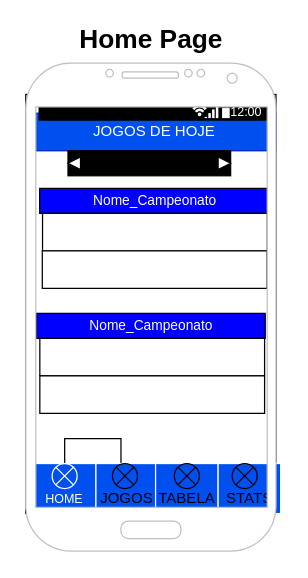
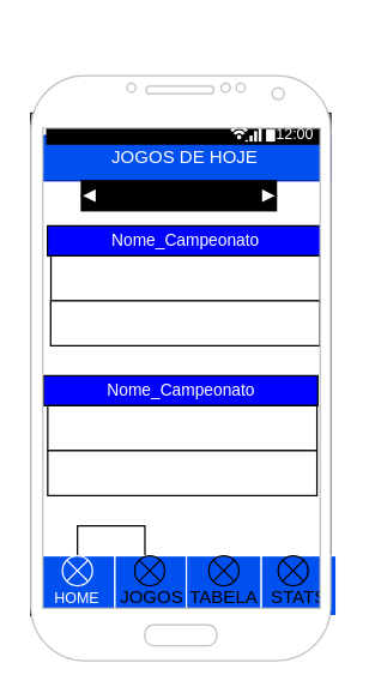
  <mxCell id="0" />
  <mxCell id="1" parent="0" />
  <mxCell id="2" value="" style="rounded=0;whiteSpace=wrap;html=1;labelBackgroundColor=none;fontColor=#f0f0f0;fillColor=#FFFFFF;" vertex="1" parent="1"><mxGeometry y="75" width="200" height="335" as="geometry" x="20" /></mxCell>
  <mxCell id="3" value="JOGOS DE HOJE" style="rounded=0;whiteSpace=wrap;html=1;labelBackgroundColor=none;fillColor=#0050ef;fontColor=#ffffff;strokeColor=#001DBC;" vertex="1" parent="1"><mxGeometry x="26.08" y="90" width="193.92" height="30" as="geometry" /></mxCell>
  <mxCell id="4" value="" style="verticalLabelPosition=bottom;verticalAlign=top;html=1;shape=mxgraph.basic.rect;fillColor2=none;strokeWidth=1;size=20;indent=5;labelBackgroundColor=none;fillColor=#0000FF;" vertex="1" parent="1"><mxGeometry x="28.57" y="250" width="182.86" height="20" as="geometry" /></mxCell>
  <mxCell id="5" value="" style="strokeWidth=1;html=1;shadow=0;dashed=0;shape=mxgraph.android.statusBar;align=center;fillColor=#000000;strokeColor=#ffffff;fontColor=#ffffff;fontSize=10;" vertex="1" parent="1"><mxGeometry x="30.36" y="80" width="183.57" height="15.825" as="geometry" /></mxCell>
- <mxCell id="6" value="&lt;b&gt;&lt;font style=&quot;font-size: 21px&quot;&gt;Home Page&lt;/font&gt;&lt;/b&gt;" style="text;html=1;resizable=0;autosize=1;align=center;verticalAlign=middle;points=[];fillColor=none;strokeColor=none;rounded=0;" vertex="1" parent="1"><mxGeometry x="55" y="20" width="130" height="20" as="geometry" /></mxCell>
  <mxCell id="7" value="" style="verticalLabelPosition=bottom;verticalAlign=top;html=1;shape=mxgraph.basic.rect;fillColor2=none;strokeWidth=1;size=20;indent=5;labelBackgroundColor=#0000FF;fontColor=#000000;fillColor=#0000FF;" vertex="1" parent="1"><mxGeometry x="31.08" y="150" width="182.86" height="20" as="geometry" /></mxCell>
  <mxCell id="8" value="&lt;font style=&quot;font-size: 11px&quot;&gt;Nome_Campeonato&lt;/font&gt;" style="text;html=1;resizable=0;autosize=1;align=center;verticalAlign=middle;points=[];fillColor=none;strokeColor=none;rounded=0;labelBackgroundColor=none;fontColor=#FFFFFF;" vertex="1" parent="1"><mxGeometry x="67.51" y="150" width="110" height="20" as="geometry" /></mxCell>
  <mxCell id="9" value="" style="verticalLabelPosition=bottom;verticalAlign=top;html=1;shape=mxgraph.basic.rect;fillColor2=none;strokeWidth=1;size=20;indent=5;labelBackgroundColor=#ffffff;fontColor=#000000;" vertex="1" parent="1"><mxGeometry x="33.4" y="170" width="179.64" height="30" as="geometry" /></mxCell>
  <mxCell id="10" value="&lt;font style=&quot;font-size: 8px&quot;&gt;Local as Horario&lt;/font&gt;" style="text;html=1;resizable=0;autosize=1;align=center;verticalAlign=middle;points=[];fillColor=none;strokeColor=none;rounded=0;labelBackgroundColor=none;fontColor=#FFFFFF;" vertex="1" parent="1"><mxGeometry x="84.83" y="180" width="70" height="20" as="geometry" /></mxCell>
  <mxCell id="11" value="&lt;font style=&quot;font-size: 11px&quot;&gt;Mandante&lt;br&gt;&lt;/font&gt;" style="text;html=1;resizable=0;autosize=1;align=center;verticalAlign=middle;points=[];fillColor=none;strokeColor=none;rounded=0;labelBackgroundColor=none;fontColor=#FFFFFF;" vertex="1" parent="1"><mxGeometry x="31.44" y="170" width="60" height="20" as="geometry" /></mxCell>
  <mxCell id="12" value="&lt;font style=&quot;font-size: 11px&quot;&gt;Visitante&lt;br&gt;&lt;/font&gt;" style="text;html=1;resizable=0;autosize=1;align=center;verticalAlign=middle;points=[];fillColor=none;strokeColor=none;rounded=0;labelBackgroundColor=none;fontColor=#FFFFFF;" vertex="1" parent="1"><mxGeometry x="155.01" y="170" width="60" height="20" as="geometry" /></mxCell>
  <mxCell id="13" value="&lt;font style=&quot;font-size: 11px&quot;&gt;00 x 00&lt;br&gt;&lt;/font&gt;" style="text;html=1;resizable=0;autosize=1;align=center;verticalAlign=middle;points=[];fillColor=none;strokeColor=none;rounded=0;labelBackgroundColor=none;fontColor=#FFFFFF;" vertex="1" parent="1"><mxGeometry x="98.23" y="170" width="50" height="20" as="geometry" /></mxCell>
  <mxCell id="14" value="Hoje dd/MM" style="rounded=0;whiteSpace=wrap;html=1;labelBackgroundColor=none;fillColor=#000000;" vertex="1" parent="1"><mxGeometry x="53.75" y="120" width="130" height="20" as="geometry" /></mxCell>
  <mxCell id="15" value="" style="triangle;whiteSpace=wrap;html=1;labelBackgroundColor=none;fontColor=#FFFFFF;" vertex="1" parent="1"><mxGeometry x="173.75" y="125" width="10" height="10" as="geometry" /></mxCell>
  <mxCell id="16" value="" style="triangle;whiteSpace=wrap;html=1;labelBackgroundColor=none;fontColor=#FFFFFF;rotation=-180;" vertex="1" parent="1"><mxGeometry x="53.75" y="125" width="10" height="10" as="geometry" /></mxCell>
  <mxCell id="17" value="" style="verticalLabelPosition=bottom;verticalAlign=top;html=1;shape=mxgraph.basic.rect;fillColor2=none;strokeWidth=1;size=20;indent=5;labelBackgroundColor=#ffffff;fontColor=#000000;" vertex="1" parent="1"><mxGeometry x="33.22" y="200" width="179.64" height="30" as="geometry" /></mxCell>
  <mxCell id="18" value="&lt;font style=&quot;font-size: 8px&quot;&gt;Local as Horario&lt;/font&gt;" style="text;html=1;resizable=0;autosize=1;align=center;verticalAlign=middle;points=[];fillColor=none;strokeColor=none;rounded=0;labelBackgroundColor=none;fontColor=#FFFFFF;" vertex="1" parent="1"><mxGeometry x="84.83" y="210" width="70" height="20" as="geometry" /></mxCell>
  <mxCell id="19" value="&lt;font style=&quot;font-size: 11px&quot;&gt;Mandante&lt;br&gt;&lt;/font&gt;" style="text;html=1;resizable=0;autosize=1;align=center;verticalAlign=middle;points=[];fillColor=none;strokeColor=none;rounded=0;labelBackgroundColor=none;fontColor=#FFFFFF;" vertex="1" parent="1"><mxGeometry x="31.44" y="200" width="60" height="20" as="geometry" /></mxCell>
  <mxCell id="20" value="&lt;font style=&quot;font-size: 11px&quot;&gt;Visitante&lt;br&gt;&lt;/font&gt;" style="text;html=1;resizable=0;autosize=1;align=center;verticalAlign=middle;points=[];fillColor=none;strokeColor=none;rounded=0;labelBackgroundColor=none;fontColor=#FFFFFF;" vertex="1" parent="1"><mxGeometry x="155.01" y="200" width="60" height="20" as="geometry" /></mxCell>
  <mxCell id="21" value="&lt;font style=&quot;font-size: 11px&quot;&gt;00 x 00&lt;br&gt;&lt;/font&gt;" style="text;html=1;resizable=0;autosize=1;align=center;verticalAlign=middle;points=[];fillColor=none;strokeColor=none;rounded=0;labelBackgroundColor=none;fontColor=#FFFFFF;" vertex="1" parent="1"><mxGeometry x="98.23" y="200" width="50" height="20" as="geometry" /></mxCell>
  <mxCell id="22" value="&lt;font style=&quot;font-size: 11px&quot;&gt;Nome_Campeonato&lt;/font&gt;" style="text;html=1;resizable=0;autosize=1;align=center;verticalAlign=middle;points=[];fillColor=none;strokeColor=none;rounded=0;labelBackgroundColor=none;fontColor=#FFFFFF;" vertex="1" parent="1"><mxGeometry x="65.36" y="250" width="110" height="20" as="geometry" /></mxCell>
  <mxCell id="23" value="" style="verticalLabelPosition=bottom;verticalAlign=top;html=1;shape=mxgraph.basic.rect;fillColor2=none;strokeWidth=1;size=20;indent=5;labelBackgroundColor=#ffffff;fontColor=#000000;" vertex="1" parent="1"><mxGeometry x="31.25" y="270" width="179.64" height="30" as="geometry" /></mxCell>
  <mxCell id="24" value="&lt;font style=&quot;font-size: 8px&quot;&gt;Local as Horario&lt;/font&gt;" style="text;html=1;resizable=0;autosize=1;align=center;verticalAlign=middle;points=[];fillColor=none;strokeColor=none;rounded=0;labelBackgroundColor=none;fontColor=#FFFFFF;" vertex="1" parent="1"><mxGeometry x="82.68" y="280" width="70" height="20" as="geometry" /></mxCell>
  <mxCell id="25" value="&lt;font style=&quot;font-size: 11px&quot;&gt;Mandante&lt;br&gt;&lt;/font&gt;" style="text;html=1;resizable=0;autosize=1;align=center;verticalAlign=middle;points=[];fillColor=none;strokeColor=none;rounded=0;labelBackgroundColor=none;fontColor=#FFFFFF;" vertex="1" parent="1"><mxGeometry x="29.29" y="270" width="60" height="20" as="geometry" /></mxCell>
  <mxCell id="26" value="&lt;font style=&quot;font-size: 11px&quot;&gt;Visitante&lt;br&gt;&lt;/font&gt;" style="text;html=1;resizable=0;autosize=1;align=center;verticalAlign=middle;points=[];fillColor=none;strokeColor=none;rounded=0;labelBackgroundColor=none;fontColor=#FFFFFF;" vertex="1" parent="1"><mxGeometry x="152.86" y="270" width="60" height="20" as="geometry" /></mxCell>
  <mxCell id="27" value="&lt;font style=&quot;font-size: 11px&quot;&gt;00 x 00&lt;br&gt;&lt;/font&gt;" style="text;html=1;resizable=0;autosize=1;align=center;verticalAlign=middle;points=[];fillColor=none;strokeColor=none;rounded=0;labelBackgroundColor=none;fontColor=#FFFFFF;" vertex="1" parent="1"><mxGeometry x="96.08" y="270" width="50" height="20" as="geometry" /></mxCell>
  <mxCell id="28" value="" style="verticalLabelPosition=bottom;verticalAlign=top;html=1;shape=mxgraph.basic.rect;fillColor2=none;strokeWidth=1;size=20;indent=5;labelBackgroundColor=#ffffff;fontColor=#000000;" vertex="1" parent="1"><mxGeometry x="31.25" y="300" width="179.64" height="30" as="geometry" /></mxCell>
  <mxCell id="29" value="&lt;font style=&quot;font-size: 8px&quot;&gt;Local as Horario&lt;/font&gt;" style="text;html=1;resizable=0;autosize=1;align=center;verticalAlign=middle;points=[];fillColor=none;strokeColor=none;rounded=0;labelBackgroundColor=none;fontColor=#FFFFFF;" vertex="1" parent="1"><mxGeometry x="82.68" y="310" width="70" height="20" as="geometry" /></mxCell>
  <mxCell id="30" value="&lt;font style=&quot;font-size: 11px&quot;&gt;Mandante&lt;br&gt;&lt;/font&gt;" style="text;html=1;resizable=0;autosize=1;align=center;verticalAlign=middle;points=[];fillColor=none;strokeColor=none;rounded=0;labelBackgroundColor=none;fontColor=#FFFFFF;" vertex="1" parent="1"><mxGeometry x="29.29" y="300" width="60" height="20" as="geometry" /></mxCell>
  <mxCell id="31" value="&lt;font style=&quot;font-size: 11px&quot;&gt;Visitante&lt;br&gt;&lt;/font&gt;" style="text;html=1;resizable=0;autosize=1;align=center;verticalAlign=middle;points=[];fillColor=none;strokeColor=none;rounded=0;labelBackgroundColor=none;fontColor=#FFFFFF;" vertex="1" parent="1"><mxGeometry x="152.86" y="300" width="60" height="20" as="geometry" /></mxCell>
  <mxCell id="32" value="&lt;font style=&quot;font-size: 11px&quot;&gt;00 x 00&lt;br&gt;&lt;/font&gt;" style="text;html=1;resizable=0;autosize=1;align=center;verticalAlign=middle;points=[];fillColor=none;strokeColor=none;rounded=0;labelBackgroundColor=none;fontColor=#FFFFFF;" vertex="1" parent="1"><mxGeometry x="93.75" y="300" width="50" height="20" as="geometry" /></mxCell>
  <mxCell id="33" value="" style="edgeStyle=orthogonalEdgeStyle;rounded=0;orthogonalLoop=1;jettySize=auto;html=1;fontColor=#f0f0f0;" edge="1" parent="1" source="34" target="36"><mxGeometry relative="1" as="geometry" /></mxCell>
  <mxCell id="34" value="&lt;br&gt;&lt;font style=&quot;font-size: 10px&quot;&gt;HOME&lt;/font&gt;" style="rounded=0;whiteSpace=wrap;html=1;labelBackgroundColor=none;fontColor=#ffffff;fillColor=#0050ef;strokeColor=#FFFFFF;" vertex="1" parent="1"><mxGeometry x="26.08" y="370" width="50" height="40" as="geometry" /></mxCell>
  <mxCell id="35" value="" style="shape=sumEllipse;perimeter=ellipsePerimeter;whiteSpace=wrap;html=1;backgroundOutline=1;labelBackgroundColor=none;fillColor=#0050ef;fontColor=#ffffff;strokeColor=#FFFFFF;" vertex="1" parent="1"><mxGeometry x="41.08" y="370" width="20" height="20" as="geometry" /></mxCell>
  <mxCell id="36" value="&lt;br&gt;&lt;font color=&quot;#000000&quot;&gt;JOGOS&lt;/font&gt;" style="rounded=0;whiteSpace=wrap;html=1;labelBackgroundColor=none;fontColor=#ffffff;fillColor=#0050ef;strokeColor=#FFFFFF;" vertex="1" parent="1"><mxGeometry x="76.08" y="370" width="50" height="40" as="geometry" /></mxCell>
  <mxCell id="37" value="" style="shape=sumEllipse;perimeter=ellipsePerimeter;whiteSpace=wrap;html=1;backgroundOutline=1;labelBackgroundColor=none;fillColor=none;fontColor=#f0f0f0;strokeColor=#000000;" vertex="1" parent="1"><mxGeometry x="89.29" y="370" width="20" height="20" as="geometry" /></mxCell>
  <mxCell id="38" value="&lt;font color=&quot;#000000&quot;&gt;&lt;br&gt;TABELA&lt;/font&gt;" style="rounded=0;whiteSpace=wrap;html=1;labelBackgroundColor=none;fontColor=#ffffff;fillColor=#0050ef;strokeColor=#FFFFFF;" vertex="1" parent="1"><mxGeometry x="123.75" y="370" width="50" height="40" as="geometry" /></mxCell>
  <mxCell id="39" value="" style="shape=sumEllipse;perimeter=ellipsePerimeter;whiteSpace=wrap;html=1;backgroundOutline=1;labelBackgroundColor=none;fillColor=none;fontColor=#f0f0f0;strokeColor=#000000;" vertex="1" parent="1"><mxGeometry x="138.75" y="370" width="20" height="20" as="geometry" /></mxCell>
  <mxCell id="40" value="&lt;font color=&quot;#000000&quot;&gt;&lt;br&gt;STATS&lt;/font&gt;" style="rounded=0;whiteSpace=wrap;html=1;labelBackgroundColor=none;fontColor=#ffffff;fillColor=#0050ef;strokeColor=#FFFFFF;" vertex="1" parent="1"><mxGeometry x="173.75" y="370" width="50" height="40" as="geometry" /></mxCell>
  <mxCell id="41" value="" style="shape=sumEllipse;perimeter=ellipsePerimeter;whiteSpace=wrap;html=1;backgroundOutline=1;labelBackgroundColor=none;fillColor=none;fontColor=#f0f0f0;strokeColor=#000000;" vertex="1" parent="1"><mxGeometry x="185" y="370" width="20" height="20" as="geometry" /></mxCell>
  <mxCell id="42" value="" style="verticalLabelPosition=bottom;verticalAlign=top;html=1;shadow=0;dashed=0;strokeWidth=1;shape=mxgraph.android.phone2;strokeColor=#c0c0c0;" vertex="1" parent="1"><mxGeometry y="50" width="200" height="390" as="geometry" x="20" /></mxCell>
